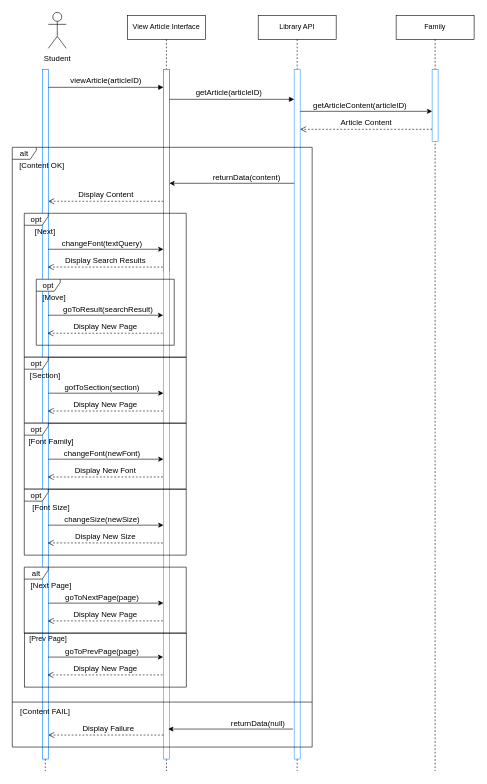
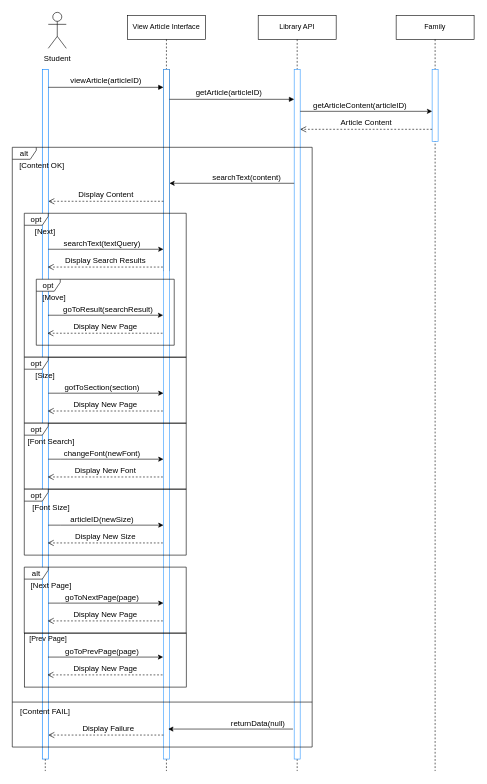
  <mxCell id="0" />
  <mxCell id="1" parent="0" />
  <mxCell id="2" value="" style="html=1;points=[];perimeter=orthogonalPerimeter;outlineConnect=0;targetShapes=umlLifeline;portConstraint=eastwest;newEdgeStyle={&quot;edgeStyle&quot;:&quot;elbowEdgeStyle&quot;,&quot;elbow&quot;:&quot;vertical&quot;,&quot;curved&quot;:0,&quot;rounded&quot;:0};fontSize=16;strokeColor=#007FFF;" parent="1" vertex="1"><mxGeometry x="70" y="115" width="10" height="1150" as="geometry" /></mxCell>
  <mxCell id="3" value="&lt;font style=&quot;font-size: 13px;&quot;&gt;Student&lt;/font&gt;" style="shape=umlActor;verticalLabelPosition=bottom;verticalAlign=top;html=1;fontSize=16;" parent="1" vertex="1"><mxGeometry x="80" y="20" width="30" height="60" as="geometry" /></mxCell>
  <mxCell id="4" value="" style="html=1;points=[];perimeter=orthogonalPerimeter;outlineConnect=0;targetShapes=umlLifeline;portConstraint=eastwest;newEdgeStyle={&quot;edgeStyle&quot;:&quot;elbowEdgeStyle&quot;,&quot;elbow&quot;:&quot;vertical&quot;,&quot;curved&quot;:0,&quot;rounded&quot;:0};fontSize=16;" parent="1" vertex="1"><mxGeometry x="272" y="115" width="10" height="336" as="geometry" /></mxCell>
  <mxCell id="5" value="Family" style="shape=umlLifeline;perimeter=lifelinePerimeter;whiteSpace=wrap;html=1;container=0;dropTarget=0;collapsible=0;recursiveResize=0;outlineConnect=0;portConstraint=eastwest;newEdgeStyle={&quot;edgeStyle&quot;:&quot;elbowEdgeStyle&quot;,&quot;elbow&quot;:&quot;vertical&quot;,&quot;curved&quot;:0,&quot;rounded&quot;:0};" parent="1" vertex="1"><mxGeometry x="660" y="25" width="130" height="1260" as="geometry" /></mxCell>
  <mxCell id="6" value="" style="html=1;points=[];perimeter=orthogonalPerimeter;outlineConnect=0;targetShapes=umlLifeline;portConstraint=eastwest;newEdgeStyle={&quot;edgeStyle&quot;:&quot;elbowEdgeStyle&quot;,&quot;elbow&quot;:&quot;vertical&quot;,&quot;curved&quot;:0,&quot;rounded&quot;:0};strokeColor=#3399FF;" parent="5" vertex="1"><mxGeometry x="60" y="90" width="10" height="120" as="geometry" /></mxCell>
  <mxCell id="7" value="Library API" style="shape=umlLifeline;perimeter=lifelinePerimeter;whiteSpace=wrap;html=1;container=0;dropTarget=0;collapsible=0;recursiveResize=0;outlineConnect=0;portConstraint=eastwest;newEdgeStyle={&quot;edgeStyle&quot;:&quot;elbowEdgeStyle&quot;,&quot;elbow&quot;:&quot;vertical&quot;,&quot;curved&quot;:0,&quot;rounded&quot;:0};" parent="1" vertex="1"><mxGeometry x="430" y="25" width="130" height="1260" as="geometry" /></mxCell>
  <mxCell id="8" value="" style="html=1;points=[];perimeter=orthogonalPerimeter;outlineConnect=0;targetShapes=umlLifeline;portConstraint=eastwest;newEdgeStyle={&quot;edgeStyle&quot;:&quot;elbowEdgeStyle&quot;,&quot;elbow&quot;:&quot;vertical&quot;,&quot;curved&quot;:0,&quot;rounded&quot;:0};strokeColor=#3399FF;" parent="7" vertex="1"><mxGeometry x="60" y="90" width="10" height="1150" as="geometry" /></mxCell>
  <mxCell id="9" value="View Article Interface" style="shape=umlLifeline;perimeter=lifelinePerimeter;whiteSpace=wrap;html=1;container=0;dropTarget=0;collapsible=0;recursiveResize=0;outlineConnect=0;portConstraint=eastwest;newEdgeStyle={&quot;edgeStyle&quot;:&quot;elbowEdgeStyle&quot;,&quot;elbow&quot;:&quot;vertical&quot;,&quot;curved&quot;:0,&quot;rounded&quot;:0};" parent="1" vertex="1"><mxGeometry x="212" y="25" width="130" height="1260" as="geometry" /></mxCell>
  <mxCell id="10" value="" style="html=1;points=[];perimeter=orthogonalPerimeter;outlineConnect=0;targetShapes=umlLifeline;portConstraint=eastwest;newEdgeStyle={&quot;edgeStyle&quot;:&quot;elbowEdgeStyle&quot;,&quot;elbow&quot;:&quot;vertical&quot;,&quot;curved&quot;:0,&quot;rounded&quot;:0};strokeColor=#3399FF;" parent="9" vertex="1"><mxGeometry x="60" y="90" width="10" height="1150" as="geometry" /></mxCell>
  <mxCell id="11" value="" style="endArrow=none;dashed=1;html=1;rounded=0;" parent="1" source="2" edge="1"><mxGeometry width="50" height="50" relative="1" as="geometry"><mxPoint x="270" y="365" as="sourcePoint" /><mxPoint x="75" y="1285" as="targetPoint" /><Array as="points" /></mxGeometry></mxCell>
  <mxCell id="12" value="&lt;font style=&quot;font-size: 13px;&quot;&gt;viewArticle(articleID)&lt;/font&gt;" style="html=1;verticalAlign=bottom;endArrow=block;edgeStyle=elbowEdgeStyle;elbow=vertical;curved=0;rounded=0;" parent="1" edge="1"><mxGeometry x="-0.002" width="80" relative="1" as="geometry"><mxPoint x="80" y="145" as="sourcePoint" /><mxPoint x="272" y="145" as="targetPoint" /><Array as="points"><mxPoint x="200" y="145" /><mxPoint x="230" y="125" /><mxPoint x="152" y="101" /><mxPoint x="197" y="112" /></Array><mxPoint as="offset" /></mxGeometry></mxCell>
  <mxCell id="13" value="&lt;font style=&quot;font-size: 13px;&quot;&gt;getArticle(articleID)&lt;/font&gt;" style="html=1;verticalAlign=bottom;endArrow=block;edgeStyle=elbowEdgeStyle;elbow=vertical;curved=0;rounded=0;" parent="1" edge="1"><mxGeometry x="-0.044" width="80" relative="1" as="geometry"><mxPoint x="282" y="165" as="sourcePoint" /><mxPoint x="490" y="165" as="targetPoint" /><Array as="points"><mxPoint x="390" y="165" /><mxPoint x="410" y="145" /><mxPoint x="332" y="121" /><mxPoint x="374" y="131" /></Array><mxPoint as="offset" /></mxGeometry></mxCell>
  <mxCell id="14" value="" style="endArrow=classic;html=1;rounded=0;" parent="1" edge="1" source="8"><mxGeometry width="50" height="50" relative="1" as="geometry"><mxPoint x="480" y="185" as="sourcePoint" /><mxPoint x="720" y="185" as="targetPoint" /></mxGeometry></mxCell>
  <mxCell id="15" value="getArticleContent(articleID)" style="text;html=1;strokeColor=none;fillColor=none;align=center;verticalAlign=middle;whiteSpace=wrap;rounded=0;fontSize=13;" parent="1" vertex="1"><mxGeometry x="500" y="165" width="200" height="20" as="geometry" /></mxCell>
  <mxCell id="16" value="&lt;font style=&quot;font-size: 13px;&quot;&gt;alt&lt;/font&gt;" style="shape=umlFrame;whiteSpace=wrap;html=1;pointerEvents=0;recursiveResize=0;container=1;collapsible=0;width=40;height=20;fontSize=13;" parent="1" vertex="1"><mxGeometry x="20" y="245" width="500" height="1000" as="geometry" /></mxCell>
  <mxCell id="17" value="" style="line;strokeWidth=1;labelPosition=center;verticalLabelPosition=bottom;align=left;verticalAlign=top;spacingLeft=20;spacingTop=15;html=1;whiteSpace=wrap;" parent="16" vertex="1"><mxGeometry y="920" width="500" height="10" as="geometry" /></mxCell>
  <mxCell id="18" value="[Content OK]" style="text;html=1;fontSize=13;verticalAlign=middle;" parent="16" vertex="1"><mxGeometry width="110" height="20" relative="1" as="geometry"><mxPoint x="10" y="20" as="offset" /></mxGeometry></mxCell>
- <mxCell id="19" value="returnData(content)" style="text;html=1;strokeColor=none;fillColor=none;align=center;verticalAlign=middle;whiteSpace=wrap;rounded=0;fontSize=13;" parent="16" vertex="1"><mxGeometry x="330.62" y="40" width="120" height="20" as="geometry" /></mxCell>
+ <mxCell id="19" value="searchText(content)" style="text;html=1;strokeColor=none;fillColor=none;align=center;verticalAlign=middle;whiteSpace=wrap;rounded=0;fontSize=13;" parent="16" vertex="1"><mxGeometry x="330.62" y="40" width="120" height="20" as="geometry" /></mxCell>
  <mxCell id="20" value="[Content FAIL]" style="text;html=1;strokeColor=none;fillColor=none;align=center;verticalAlign=middle;whiteSpace=wrap;rounded=0;fontSize=13;" parent="16" vertex="1"><mxGeometry x="5" y="930" width="100" height="20" as="geometry" /></mxCell>
  <mxCell id="21" value="" style="endArrow=classic;html=1;rounded=0;" parent="16" edge="1"><mxGeometry width="50" height="50" relative="1" as="geometry"><mxPoint x="468" y="970" as="sourcePoint" /><mxPoint x="260" y="970" as="targetPoint" /><Array as="points"><mxPoint x="368" y="970" /></Array></mxGeometry></mxCell>
  <mxCell id="22" value="returnData(null)" style="text;html=1;strokeColor=none;fillColor=none;align=center;verticalAlign=middle;whiteSpace=wrap;rounded=0;fontSize=13;" parent="16" vertex="1"><mxGeometry x="360" y="950" width="100" height="20" as="geometry" /></mxCell>
  <mxCell id="23" value="Display Content" style="html=1;verticalAlign=bottom;endArrow=open;dashed=1;endSize=8;edgeStyle=elbowEdgeStyle;elbow=vertical;curved=0;rounded=0;fontSize=13;" parent="16" edge="1"><mxGeometry x="0.003" relative="1" as="geometry"><mxPoint x="252" y="90" as="sourcePoint" /><mxPoint x="60" y="90" as="targetPoint" /><Array as="points"><mxPoint x="190" y="90" /><mxPoint x="172" y="86" /><mxPoint x="187" y="90.5" /><mxPoint x="217" y="70.5" /><mxPoint x="197" y="120.5" /><mxPoint x="174" y="73.5" /><mxPoint x="194" y="104.5" /><mxPoint x="170" y="63.5" /></Array><mxPoint as="offset" /></mxGeometry></mxCell>
  <mxCell id="24" value="opt" style="shape=umlFrame;whiteSpace=wrap;html=1;pointerEvents=0;strokeColor=#000000;fontSize=13;width=40;height=20;" parent="16" vertex="1"><mxGeometry x="20" y="110" width="270" height="240" as="geometry" /></mxCell>
  <mxCell id="25" value="[Next]" style="text;html=1;strokeColor=none;fillColor=none;align=center;verticalAlign=middle;whiteSpace=wrap;rounded=0;fontSize=13;" parent="16" vertex="1"><mxGeometry x="20" y="130" width="70" height="20" as="geometry" /></mxCell>
- <mxCell id="26" value="changeFont(textQuery)" style="text;html=1;strokeColor=none;fillColor=none;align=center;verticalAlign=middle;whiteSpace=wrap;rounded=0;fontSize=13;" parent="16" vertex="1"><mxGeometry x="80" y="150" width="140" height="20" as="geometry" /></mxCell>
+ <mxCell id="26" value="searchText(textQuery)" style="text;html=1;strokeColor=none;fillColor=none;align=center;verticalAlign=middle;whiteSpace=wrap;rounded=0;fontSize=13;" parent="16" vertex="1"><mxGeometry x="80" y="150" width="140" height="20" as="geometry" /></mxCell>
  <mxCell id="27" value="Display Search Results" style="html=1;verticalAlign=bottom;endArrow=open;dashed=1;endSize=8;edgeStyle=elbowEdgeStyle;elbow=vertical;curved=0;rounded=0;fontSize=13;" parent="16" edge="1"><mxGeometry x="0.003" relative="1" as="geometry"><mxPoint x="251" y="199.68" as="sourcePoint" /><mxPoint x="59" y="199.68" as="targetPoint" /><Array as="points"><mxPoint x="189" y="199.68" /><mxPoint x="171" y="195.68" /><mxPoint x="186" y="200.18" /><mxPoint x="216" y="180.18" /><mxPoint x="196" y="230.18" /><mxPoint x="173" y="183.18" /><mxPoint x="193" y="214.18" /><mxPoint x="169" y="173.18" /></Array><mxPoint as="offset" /></mxGeometry></mxCell>
  <mxCell id="28" value="goToResult(searchResult)" style="text;html=1;strokeColor=none;fillColor=none;align=center;verticalAlign=middle;whiteSpace=wrap;rounded=0;fontSize=13;" parent="16" vertex="1"><mxGeometry x="79.5" y="260" width="160" height="20" as="geometry" /></mxCell>
  <mxCell id="29" value="" style="endArrow=classic;html=1;rounded=0;" parent="16" edge="1"><mxGeometry width="50" height="50" relative="1" as="geometry"><mxPoint x="59.5" y="280" as="sourcePoint" /><mxPoint x="251.5" y="280" as="targetPoint" /><Array as="points"><mxPoint x="79.5" y="280" /></Array></mxGeometry></mxCell>
  <mxCell id="30" value="Display New Page" style="html=1;verticalAlign=bottom;endArrow=open;dashed=1;endSize=8;edgeStyle=elbowEdgeStyle;elbow=vertical;curved=0;rounded=0;fontSize=13;" parent="16" edge="1"><mxGeometry x="0.003" relative="1" as="geometry"><mxPoint x="250.5" y="310" as="sourcePoint" /><mxPoint x="58.5" y="310" as="targetPoint" /><Array as="points"><mxPoint x="188.5" y="310" /><mxPoint x="170.5" y="306" /><mxPoint x="185.5" y="310.5" /><mxPoint x="215.5" y="290.5" /><mxPoint x="195.5" y="340.5" /><mxPoint x="172.5" y="293.5" /><mxPoint x="192.5" y="324.5" /><mxPoint x="168.5" y="283.5" /></Array><mxPoint as="offset" /></mxGeometry></mxCell>
  <mxCell id="31" value="opt" style="shape=umlFrame;whiteSpace=wrap;html=1;pointerEvents=0;strokeColor=#000000;fontSize=13;width=40;height=20;" parent="16" vertex="1"><mxGeometry x="20" y="350" width="270" height="110" as="geometry" /></mxCell>
- <mxCell id="32" value="[Section]" style="text;html=1;strokeColor=none;fillColor=none;align=center;verticalAlign=middle;whiteSpace=wrap;rounded=0;fontSize=13;" parent="16" vertex="1"><mxGeometry x="20" y="370" width="70" height="20" as="geometry" /></mxCell>
+ <mxCell id="32" value="[Size]" style="text;html=1;strokeColor=none;fillColor=none;align=center;verticalAlign=middle;whiteSpace=wrap;rounded=0;fontSize=13;" parent="16" vertex="1"><mxGeometry x="20" y="370" width="70" height="20" as="geometry" /></mxCell>
  <mxCell id="33" value="gotToSection(section)" style="text;html=1;strokeColor=none;fillColor=none;align=center;verticalAlign=middle;whiteSpace=wrap;rounded=0;fontSize=13;" parent="16" vertex="1"><mxGeometry x="80" y="390" width="140" height="20" as="geometry" /></mxCell>
  <mxCell id="34" value="Display New Page" style="html=1;verticalAlign=bottom;endArrow=open;dashed=1;endSize=8;edgeStyle=elbowEdgeStyle;elbow=vertical;curved=0;rounded=0;fontSize=13;" parent="16" edge="1"><mxGeometry x="0.003" relative="1" as="geometry"><mxPoint x="251" y="439.68" as="sourcePoint" /><mxPoint x="59" y="439.68" as="targetPoint" /><Array as="points"><mxPoint x="189" y="439.68" /><mxPoint x="171" y="435.68" /><mxPoint x="186" y="440.18" /><mxPoint x="216" y="420.18" /><mxPoint x="196" y="470.18" /><mxPoint x="173" y="423.18" /><mxPoint x="193" y="454.18" /><mxPoint x="169" y="413.18" /></Array><mxPoint as="offset" /></mxGeometry></mxCell>
  <mxCell id="35" value="" style="endArrow=classic;html=1;rounded=0;" parent="16" edge="1"><mxGeometry width="50" height="50" relative="1" as="geometry"><mxPoint x="60" y="410" as="sourcePoint" /><mxPoint x="252" y="410" as="targetPoint" /><Array as="points"><mxPoint x="80" y="410" /></Array></mxGeometry></mxCell>
  <mxCell id="36" value="opt" style="shape=umlFrame;whiteSpace=wrap;html=1;pointerEvents=0;strokeColor=#000000;fontSize=13;width=40;height=20;" parent="16" vertex="1"><mxGeometry x="20" y="460" width="270" height="110" as="geometry" /></mxCell>
- <mxCell id="37" value="[Font Family]" style="text;html=1;strokeColor=none;fillColor=none;align=center;verticalAlign=middle;whiteSpace=wrap;rounded=0;fontSize=13;" parent="16" vertex="1"><mxGeometry x="20" y="480" width="90" height="20" as="geometry" /></mxCell>
+ <mxCell id="37" value="[Font Search]" style="text;html=1;strokeColor=none;fillColor=none;align=center;verticalAlign=middle;whiteSpace=wrap;rounded=0;fontSize=13;" parent="16" vertex="1"><mxGeometry x="20" y="480" width="90" height="20" as="geometry" /></mxCell>
  <mxCell id="38" value="changeFont(newFont)" style="text;html=1;strokeColor=none;fillColor=none;align=center;verticalAlign=middle;whiteSpace=wrap;rounded=0;fontSize=13;" parent="16" vertex="1"><mxGeometry x="80" y="500" width="140" height="20" as="geometry" /></mxCell>
  <mxCell id="39" value="Display New Font" style="html=1;verticalAlign=bottom;endArrow=open;dashed=1;endSize=8;edgeStyle=elbowEdgeStyle;elbow=vertical;curved=0;rounded=0;fontSize=13;" parent="16" edge="1"><mxGeometry x="0.003" relative="1" as="geometry"><mxPoint x="251" y="549.68" as="sourcePoint" /><mxPoint x="59" y="549.68" as="targetPoint" /><Array as="points"><mxPoint x="189" y="549.68" /><mxPoint x="171" y="545.68" /><mxPoint x="186" y="550.18" /><mxPoint x="216" y="530.18" /><mxPoint x="196" y="580.18" /><mxPoint x="173" y="533.18" /><mxPoint x="193" y="564.18" /><mxPoint x="169" y="523.18" /></Array><mxPoint as="offset" /></mxGeometry></mxCell>
  <mxCell id="40" value="" style="endArrow=classic;html=1;rounded=0;" parent="16" edge="1"><mxGeometry width="50" height="50" relative="1" as="geometry"><mxPoint x="60" y="520" as="sourcePoint" /><mxPoint x="252" y="520" as="targetPoint" /><Array as="points"><mxPoint x="80" y="520" /></Array></mxGeometry></mxCell>
  <mxCell id="41" value="opt" style="shape=umlFrame;whiteSpace=wrap;html=1;pointerEvents=0;strokeColor=#000000;fontSize=13;width=40;height=20;" parent="16" vertex="1"><mxGeometry x="20" y="570" width="270" height="110" as="geometry" /></mxCell>
  <mxCell id="42" value="[Font Size]" style="text;html=1;strokeColor=none;fillColor=none;align=center;verticalAlign=middle;whiteSpace=wrap;rounded=0;fontSize=13;" parent="16" vertex="1"><mxGeometry x="20" y="590" width="90" height="20" as="geometry" /></mxCell>
- <mxCell id="43" value="changeSize(newSize)" style="text;html=1;strokeColor=none;fillColor=none;align=center;verticalAlign=middle;whiteSpace=wrap;rounded=0;fontSize=13;" parent="16" vertex="1"><mxGeometry x="80" y="610" width="140" height="20" as="geometry" /></mxCell>
+ <mxCell id="43" value="articleID(newSize)" style="text;html=1;strokeColor=none;fillColor=none;align=center;verticalAlign=middle;whiteSpace=wrap;rounded=0;fontSize=13;" parent="16" vertex="1"><mxGeometry x="80" y="610" width="140" height="20" as="geometry" /></mxCell>
  <mxCell id="44" value="Display New Size" style="html=1;verticalAlign=bottom;endArrow=open;dashed=1;endSize=8;edgeStyle=elbowEdgeStyle;elbow=vertical;curved=0;rounded=0;fontSize=13;" parent="16" edge="1"><mxGeometry x="0.003" relative="1" as="geometry"><mxPoint x="251" y="659.68" as="sourcePoint" /><mxPoint x="59" y="659.68" as="targetPoint" /><Array as="points"><mxPoint x="189" y="659.68" /><mxPoint x="171" y="655.68" /><mxPoint x="186" y="660.18" /><mxPoint x="216" y="640.18" /><mxPoint x="196" y="690.18" /><mxPoint x="173" y="643.18" /><mxPoint x="193" y="674.18" /><mxPoint x="169" y="633.18" /></Array><mxPoint as="offset" /></mxGeometry></mxCell>
  <mxCell id="45" value="" style="endArrow=classic;html=1;rounded=0;" parent="16" edge="1"><mxGeometry width="50" height="50" relative="1" as="geometry"><mxPoint x="60" y="630" as="sourcePoint" /><mxPoint x="252" y="630" as="targetPoint" /><Array as="points"><mxPoint x="80" y="630" /></Array></mxGeometry></mxCell>
  <mxCell id="46" value="alt" style="shape=umlFrame;whiteSpace=wrap;html=1;pointerEvents=0;strokeColor=#000000;fontSize=13;width=40;height=20;" parent="16" vertex="1"><mxGeometry x="20" y="700" width="270" height="110" as="geometry" /></mxCell>
  <mxCell id="47" value="[Next Page]" style="text;html=1;strokeColor=none;fillColor=none;align=center;verticalAlign=middle;whiteSpace=wrap;rounded=0;fontSize=13;" parent="16" vertex="1"><mxGeometry x="20" y="720" width="90" height="20" as="geometry" /></mxCell>
  <mxCell id="48" value="goToNextPage(page)" style="text;html=1;strokeColor=none;fillColor=none;align=center;verticalAlign=middle;whiteSpace=wrap;rounded=0;fontSize=13;" parent="16" vertex="1"><mxGeometry x="80" y="740" width="140" height="20" as="geometry" /></mxCell>
  <mxCell id="49" value="Display New Page" style="html=1;verticalAlign=bottom;endArrow=open;dashed=1;endSize=8;edgeStyle=elbowEdgeStyle;elbow=vertical;curved=0;rounded=0;fontSize=13;" parent="16" edge="1"><mxGeometry x="0.004" relative="1" as="geometry"><mxPoint x="251" y="789.68" as="sourcePoint" /><mxPoint x="59" y="789.68" as="targetPoint" /><Array as="points"><mxPoint x="189" y="789.68" /><mxPoint x="171" y="785.68" /><mxPoint x="186" y="790.18" /><mxPoint x="216" y="770.18" /><mxPoint x="196" y="820.18" /><mxPoint x="173" y="773.18" /><mxPoint x="193" y="804.18" /><mxPoint x="169" y="763.18" /></Array><mxPoint as="offset" /></mxGeometry></mxCell>
  <mxCell id="50" value="" style="endArrow=classic;html=1;rounded=0;" parent="16" edge="1"><mxGeometry width="50" height="50" relative="1" as="geometry"><mxPoint x="60" y="760" as="sourcePoint" /><mxPoint x="252" y="760" as="targetPoint" /><Array as="points"><mxPoint x="80" y="760" /></Array></mxGeometry></mxCell>
  <mxCell id="51" value="opt" style="shape=umlFrame;whiteSpace=wrap;html=1;pointerEvents=0;strokeColor=#000000;fontSize=13;width=40;height=20;" parent="16" vertex="1"><mxGeometry x="40" y="220" width="230" height="110" as="geometry" /></mxCell>
  <mxCell id="52" value="[Move]" style="text;html=1;strokeColor=none;fillColor=none;align=center;verticalAlign=middle;whiteSpace=wrap;rounded=0;fontSize=13;" parent="16" vertex="1"><mxGeometry x="40" y="240" width="60" height="20" as="geometry" /></mxCell>
  <mxCell id="53" value="" style="rounded=0;whiteSpace=wrap;html=1;fillColor=none;" parent="16" vertex="1"><mxGeometry x="20" y="810" width="270" height="90" as="geometry" /></mxCell>
  <mxCell id="54" value="[Prev Page]" style="text;html=1;strokeColor=none;fillColor=none;align=center;verticalAlign=middle;whiteSpace=wrap;rounded=0;" parent="16" vertex="1"><mxGeometry x="20" y="810" width="80" height="20" as="geometry" /></mxCell>
  <mxCell id="55" value="goToPrevPage(page)" style="text;html=1;strokeColor=none;fillColor=none;align=center;verticalAlign=middle;whiteSpace=wrap;rounded=0;fontSize=13;" parent="16" vertex="1"><mxGeometry x="79.5" y="830" width="140" height="20" as="geometry" /></mxCell>
  <mxCell id="56" value="Display New Page" style="html=1;verticalAlign=bottom;endArrow=open;dashed=1;endSize=8;edgeStyle=elbowEdgeStyle;elbow=vertical;curved=0;rounded=0;fontSize=13;" parent="16" edge="1"><mxGeometry x="0.004" relative="1" as="geometry"><mxPoint x="250.5" y="879.68" as="sourcePoint" /><mxPoint x="58.5" y="879.68" as="targetPoint" /><Array as="points"><mxPoint x="188.5" y="879.68" /><mxPoint x="170.5" y="875.68" /><mxPoint x="185.5" y="880.18" /><mxPoint x="215.5" y="860.18" /><mxPoint x="195.5" y="910.18" /><mxPoint x="172.5" y="863.18" /><mxPoint x="192.5" y="894.18" /><mxPoint x="168.5" y="853.18" /></Array><mxPoint as="offset" /></mxGeometry></mxCell>
  <mxCell id="57" value="" style="endArrow=classic;html=1;rounded=0;" parent="16" edge="1"><mxGeometry width="50" height="50" relative="1" as="geometry"><mxPoint x="59.5" y="850" as="sourcePoint" /><mxPoint x="251.5" y="850" as="targetPoint" /><Array as="points"><mxPoint x="79.5" y="850" /></Array></mxGeometry></mxCell>
  <mxCell id="58" value="Article Content" style="html=1;verticalAlign=bottom;endArrow=open;dashed=1;endSize=8;edgeStyle=elbowEdgeStyle;elbow=vertical;curved=0;rounded=0;fontSize=13;" parent="1" edge="1"><mxGeometry relative="1" as="geometry"><mxPoint x="720" y="215" as="sourcePoint" /><mxPoint x="500" y="215" as="targetPoint" /><Array as="points"><mxPoint x="633" y="215" /><mxPoint x="563" y="225" /><mxPoint x="583" y="205" /><mxPoint x="613" y="185" /><mxPoint x="593" y="235" /><mxPoint x="570" y="188" /><mxPoint x="590" y="219" /><mxPoint x="566" y="178" /></Array></mxGeometry></mxCell>
  <mxCell id="59" value="" style="endArrow=classic;html=1;rounded=0;" parent="1" edge="1"><mxGeometry width="50" height="50" relative="1" as="geometry"><mxPoint x="490" y="305" as="sourcePoint" /><mxPoint x="282" y="305" as="targetPoint" /><Array as="points"><mxPoint x="388" y="305" /></Array></mxGeometry></mxCell>
  <mxCell id="60" value="" style="endArrow=classic;html=1;rounded=0;" parent="1" edge="1"><mxGeometry width="50" height="50" relative="1" as="geometry"><mxPoint x="80" y="415" as="sourcePoint" /><mxPoint x="272" y="415" as="targetPoint" /><Array as="points"><mxPoint x="100" y="415" /></Array></mxGeometry></mxCell>
  <mxCell id="61" value="Display Failure" style="html=1;verticalAlign=bottom;endArrow=open;dashed=1;endSize=8;edgeStyle=elbowEdgeStyle;elbow=vertical;curved=0;rounded=0;fontSize=13;" parent="1" edge="1"><mxGeometry x="-0.042" relative="1" as="geometry"><mxPoint x="272" y="1225" as="sourcePoint" /><mxPoint x="80" y="1225" as="targetPoint" /><Array as="points"><mxPoint x="190" y="1225" /><mxPoint x="220" y="850" /><mxPoint x="180" y="880" /><mxPoint x="200" y="830" /><mxPoint x="200" y="910" /><mxPoint x="242" y="786" /><mxPoint x="217" y="826" /><mxPoint x="194" y="779" /><mxPoint x="214" y="810" /><mxPoint x="190" y="769" /></Array><mxPoint as="offset" /></mxGeometry></mxCell>
